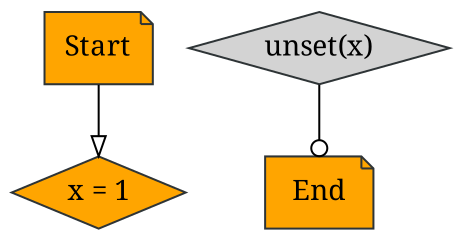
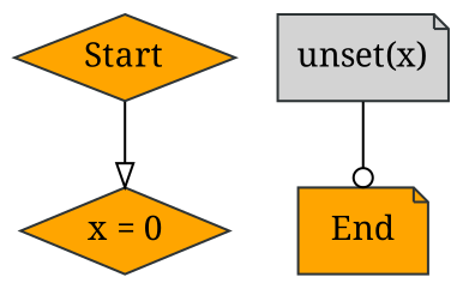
  digraph {
    fontname="Noto Serif"
    node [color="#2e3436" fillcolor=orange fontname="Noto Serif" shape=diamond style=filled]
    edge [fontname="Noto Serif"]
-   n1 [label=Start shape=note]
-   n2 [label="x = 1"]
-   n3 [fillcolor=lightgrey label="unset(x)"]
+   n1 [label=Start]
+   n2 [label="x = 0"]
+   n3 [fillcolor=lightgrey label="unset(x)" shape=note]
    n4 [label=End shape=note]
    n1 -> n2 [arrowhead=onormal]
    n3 -> n4 [arrowhead=odot]
  }
